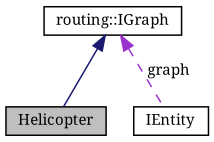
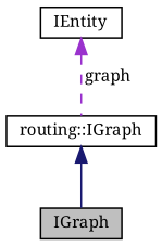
  digraph {
    fontname="Noto Serif"
    node [color=black fillcolor=white fontname="Noto Serif" fontsize=10 shape=record style=filled]
    edge [dir=back fontname="Noto Serif" fontsize=10 labelfontname=Helvetica labelfontsize=10]
-   n1 [fillcolor=grey75 fontcolor=black height=0.2 label=Helicopter width=0.4]
+   n1 [fillcolor=grey75 fontcolor=black height=0.2 label=IGraph width=0.4]
    n2 [height=0.2 label=IEntity width=0.4]
    n3 [height=0.2 label="routing::IGraph" width=0.4]
    n3 -> n1 [color=midnightblue style=solid]
-   n3 -> n2 [color=darkorchid3 label=" graph" style=dashed]
+   n2 -> n3 [color=darkorchid3 label=" graph" style=dashed]
  }
